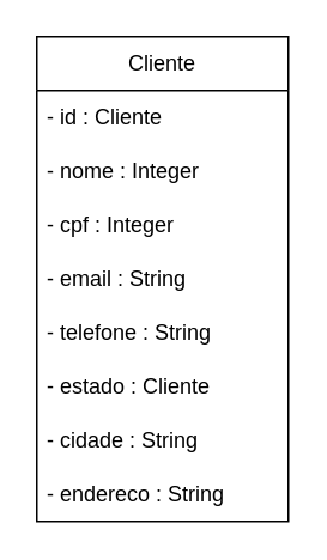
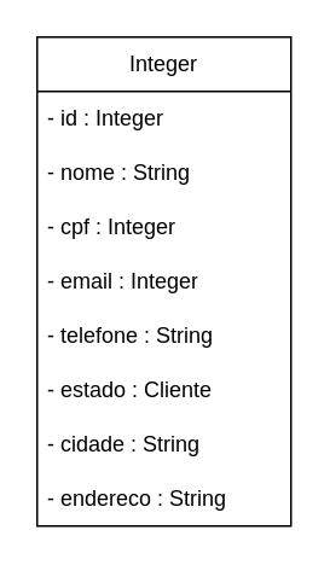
  <mxCell id="0" />
  <mxCell id="1" parent="0" />
- <mxCell id="2" value="Cliente" style="swimlane;fontStyle=0;childLayout=stackLayout;horizontal=1;startSize=30;horizontalStack=0;resizeParent=1;resizeParentMax=0;resizeLast=0;collapsible=1;marginBottom=0;whiteSpace=wrap;html=1;" vertex="1" parent="1"><mxGeometry x="20" y="20" width="140" height="270" as="geometry" /></mxCell>
- <mxCell id="3" value="- id : Cliente&amp;nbsp;" style="text;strokeColor=none;fillColor=none;align=left;verticalAlign=middle;spacingLeft=4;spacingRight=4;overflow=hidden;points=[[0,0.5],[1,0.5]];portConstraint=eastwest;rotatable=0;whiteSpace=wrap;html=1;" vertex="1" parent="2"><mxGeometry y="30" width="140" height="30" as="geometry" /></mxCell>
- <mxCell id="4" value="- nome : Integer" style="text;strokeColor=none;fillColor=none;align=left;verticalAlign=middle;spacingLeft=4;spacingRight=4;overflow=hidden;points=[[0,0.5],[1,0.5]];portConstraint=eastwest;rotatable=0;whiteSpace=wrap;html=1;" vertex="1" parent="2"><mxGeometry y="60" width="140" height="30" as="geometry" /></mxCell>
+ <mxCell id="2" value="Integer" style="swimlane;fontStyle=0;childLayout=stackLayout;horizontal=1;startSize=30;horizontalStack=0;resizeParent=1;resizeParentMax=0;resizeLast=0;collapsible=1;marginBottom=0;whiteSpace=wrap;html=1;" vertex="1" parent="1"><mxGeometry x="20" y="20" width="140" height="270" as="geometry" /></mxCell>
+ <mxCell id="3" value="- id : Integer&amp;nbsp;" style="text;strokeColor=none;fillColor=none;align=left;verticalAlign=middle;spacingLeft=4;spacingRight=4;overflow=hidden;points=[[0,0.5],[1,0.5]];portConstraint=eastwest;rotatable=0;whiteSpace=wrap;html=1;" vertex="1" parent="2"><mxGeometry y="30" width="140" height="30" as="geometry" /></mxCell>
+ <mxCell id="4" value="- nome : String" style="text;strokeColor=none;fillColor=none;align=left;verticalAlign=middle;spacingLeft=4;spacingRight=4;overflow=hidden;points=[[0,0.5],[1,0.5]];portConstraint=eastwest;rotatable=0;whiteSpace=wrap;html=1;" vertex="1" parent="2"><mxGeometry y="60" width="140" height="30" as="geometry" /></mxCell>
  <mxCell id="5" value="- cpf : Integer" style="text;strokeColor=none;fillColor=none;align=left;verticalAlign=middle;spacingLeft=4;spacingRight=4;overflow=hidden;points=[[0,0.5],[1,0.5]];portConstraint=eastwest;rotatable=0;whiteSpace=wrap;html=1;" vertex="1" parent="2"><mxGeometry y="90" width="140" height="30" as="geometry" /></mxCell>
- <mxCell id="6" value="- email : String" style="text;strokeColor=none;fillColor=none;align=left;verticalAlign=middle;spacingLeft=4;spacingRight=4;overflow=hidden;points=[[0,0.5],[1,0.5]];portConstraint=eastwest;rotatable=0;whiteSpace=wrap;html=1;" vertex="1" parent="2"><mxGeometry y="120" width="140" height="30" as="geometry" /></mxCell>
+ <mxCell id="6" value="- email : Integer" style="text;strokeColor=none;fillColor=none;align=left;verticalAlign=middle;spacingLeft=4;spacingRight=4;overflow=hidden;points=[[0,0.5],[1,0.5]];portConstraint=eastwest;rotatable=0;whiteSpace=wrap;html=1;" vertex="1" parent="2"><mxGeometry y="120" width="140" height="30" as="geometry" /></mxCell>
  <mxCell id="7" value="- telefone : String" style="text;strokeColor=none;fillColor=none;align=left;verticalAlign=middle;spacingLeft=4;spacingRight=4;overflow=hidden;points=[[0,0.5],[1,0.5]];portConstraint=eastwest;rotatable=0;whiteSpace=wrap;html=1;" vertex="1" parent="2"><mxGeometry y="150" width="140" height="30" as="geometry" /></mxCell>
  <mxCell id="8" value="- estado : Cliente" style="text;strokeColor=none;fillColor=none;align=left;verticalAlign=middle;spacingLeft=4;spacingRight=4;overflow=hidden;points=[[0,0.5],[1,0.5]];portConstraint=eastwest;rotatable=0;whiteSpace=wrap;html=1;" vertex="1" parent="2"><mxGeometry y="180" width="140" height="30" as="geometry" /></mxCell>
  <mxCell id="9" value="- cidade : String" style="text;strokeColor=none;fillColor=none;align=left;verticalAlign=middle;spacingLeft=4;spacingRight=4;overflow=hidden;points=[[0,0.5],[1,0.5]];portConstraint=eastwest;rotatable=0;whiteSpace=wrap;html=1;" vertex="1" parent="2"><mxGeometry y="210" width="140" height="30" as="geometry" /></mxCell>
  <mxCell id="10" value="- endereco : String" style="text;strokeColor=none;fillColor=none;align=left;verticalAlign=middle;spacingLeft=4;spacingRight=4;overflow=hidden;points=[[0,0.5],[1,0.5]];portConstraint=eastwest;rotatable=0;whiteSpace=wrap;html=1;" vertex="1" parent="2"><mxGeometry y="240" width="140" height="30" as="geometry" /></mxCell>
